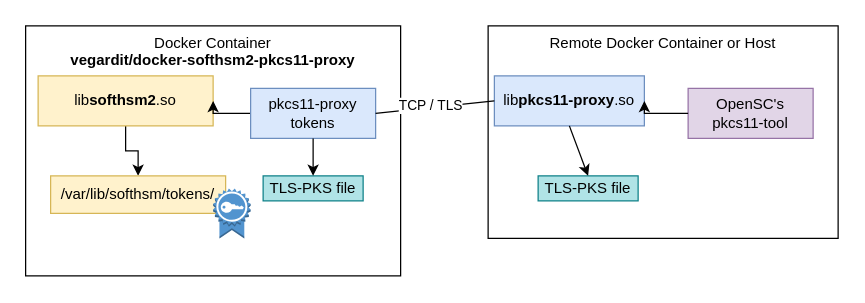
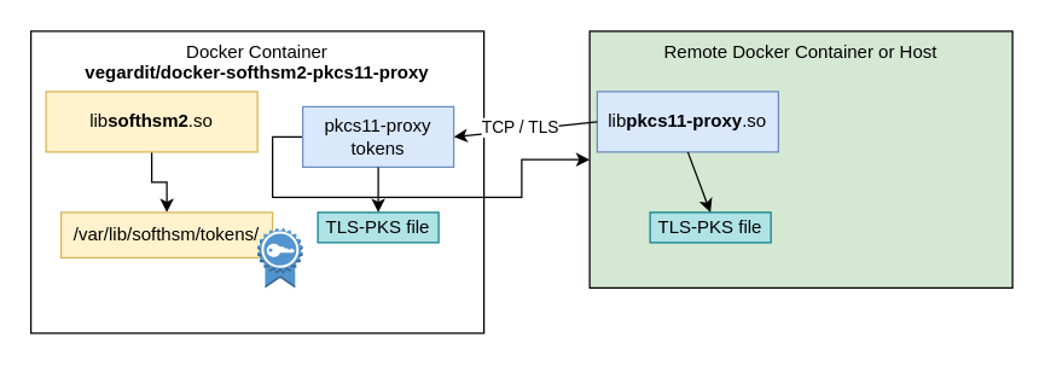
  <mxCell id="0" />
  <mxCell id="1" parent="0" />
  <mxCell id="2" value="Docker Container&lt;br&gt;&lt;b&gt;vegardit/docker-softhsm2-pkcs11-proxy&lt;/b&gt;&lt;br&gt;" style="rounded=0;whiteSpace=wrap;html=1;verticalAlign=top;" vertex="1" parent="1"><mxGeometry x="20" y="20" width="300" height="200" as="geometry" /></mxCell>
  <mxCell id="3" style="edgeStyle=orthogonalEdgeStyle;rounded=0;orthogonalLoop=1;jettySize=auto;html=1;exitX=0.5;exitY=1;exitDx=0;exitDy=0;entryX=0.5;entryY=0;entryDx=0;entryDy=0;" edge="1" parent="1" source="4" target="5"><mxGeometry relative="1" as="geometry" /></mxCell>
  <mxCell id="4" value="lib&lt;b&gt;softhsm2&lt;/b&gt;.so" style="rounded=0;whiteSpace=wrap;html=1;verticalAlign=middle;fillColor=#fff2cc;strokeColor=#d6b656;gradientDirection=east;" vertex="1" parent="1"><mxGeometry x="30" y="60" width="140" height="40" as="geometry" /></mxCell>
  <mxCell id="5" value="&lt;div&gt;/var/lib/softhsm/tokens/&lt;/div&gt;" style="rounded=0;whiteSpace=wrap;html=1;verticalAlign=middle;fillColor=#fff2cc;strokeColor=#d6b656;align=center;" vertex="1" parent="1"><mxGeometry x="40" y="140" width="140" height="30" as="geometry" /></mxCell>
- <mxCell id="6" style="edgeStyle=orthogonalEdgeStyle;rounded=0;orthogonalLoop=1;jettySize=auto;html=1;exitX=0;exitY=0.5;exitDx=0;exitDy=0;entryX=1;entryY=0.5;entryDx=0;entryDy=0;" edge="1" parent="1" source="7" target="4"><mxGeometry relative="1" as="geometry" /></mxCell>
+ <mxCell id="6" style="edgeStyle=orthogonalEdgeStyle;rounded=0;orthogonalLoop=1;jettySize=auto;html=1;exitX=0;exitY=0.5;exitDx=0;exitDy=0;" edge="1" parent="1" source="7" target="8"><mxGeometry relative="1" as="geometry" /></mxCell>
  <mxCell id="7" value="&lt;div&gt;pkcs11-proxy&lt;/div&gt;&lt;div&gt;tokens&lt;br&gt;&lt;/div&gt;" style="rounded=0;whiteSpace=wrap;html=1;verticalAlign=middle;fillColor=#dae8fc;strokeColor=#6c8ebf;" vertex="1" parent="1"><mxGeometry x="200" y="70" width="100" height="40" as="geometry" /></mxCell>
- <mxCell id="8" value="Remote Docker Container or Host" style="rounded=0;whiteSpace=wrap;html=1;verticalAlign=top;" vertex="1" parent="1"><mxGeometry x="390" y="20" width="280" height="170" as="geometry" /></mxCell>
- <mxCell id="9" value="OpenSC's&lt;br&gt;pkcs11-tool" style="rounded=0;whiteSpace=wrap;html=1;verticalAlign=middle;fillColor=#e1d5e7;strokeColor=#9673a6;" vertex="1" parent="1"><mxGeometry x="550" y="70" width="100" height="40" as="geometry" /></mxCell>
+ <mxCell id="8" value="Remote Docker Container or Host" style="rounded=0;whiteSpace=wrap;html=1;verticalAlign=top;fillColor=#d5e8d4;" vertex="1" parent="1"><mxGeometry x="390" y="20" width="280" height="170" as="geometry" /></mxCell>
  <mxCell id="10" value="lib&lt;b&gt;pkcs11-proxy&lt;/b&gt;.so" style="rounded=0;whiteSpace=wrap;html=1;verticalAlign=middle;fillColor=#dae8fc;strokeColor=#6c8ebf;" vertex="1" parent="1"><mxGeometry x="395" y="60" width="120" height="40" as="geometry" /></mxCell>
- <mxCell id="11" value="" style="endArrow=none;html=1;entryX=1;entryY=0.5;entryDx=0;entryDy=0;exitX=0;exitY=0.5;exitDx=0;exitDy=0;" edge="1" parent="1" source="10" target="7"><mxGeometry width="50" height="50" relative="1" as="geometry"><mxPoint x="600" y="480" as="sourcePoint" /><mxPoint x="650" y="430" as="targetPoint" /></mxGeometry></mxCell>
+ <mxCell id="11" value="" style="endArrow=classic;html=1;entryX=1;entryY=0.5;entryDx=0;entryDy=0;exitX=0;exitY=0.5;exitDx=0;exitDy=0;" edge="1" parent="1" source="10" target="7"><mxGeometry width="50" height="50" relative="1" as="geometry"><mxPoint x="600" y="480" as="sourcePoint" /><mxPoint x="650" y="430" as="targetPoint" /></mxGeometry></mxCell>
  <mxCell id="12" value="TCP / TLS" style="edgeLabel;html=1;align=center;verticalAlign=middle;resizable=0;points=[];" vertex="1" connectable="0" parent="11"><mxGeometry x="-0.219" relative="1" as="geometry"><mxPoint x="-15" as="offset" /></mxGeometry></mxCell>
- <mxCell id="13" style="edgeStyle=orthogonalEdgeStyle;rounded=0;orthogonalLoop=1;jettySize=auto;html=1;exitX=0;exitY=0.5;exitDx=0;exitDy=0;entryX=1;entryY=0.5;entryDx=0;entryDy=0;" edge="1" parent="1" source="9" target="10"><mxGeometry relative="1" as="geometry"><mxPoint x="180" y="100" as="sourcePoint" /><mxPoint x="140" y="100" as="targetPoint" /></mxGeometry></mxCell>
  <mxCell id="14" value="" style="outlineConnect=0;dashed=0;verticalLabelPosition=bottom;verticalAlign=top;align=center;html=1;shape=mxgraph.aws3.certificate;fillColor=#5294CF;gradientColor=none;" vertex="1" parent="1"><mxGeometry x="170" y="150" width="30" height="40" as="geometry" /></mxCell>
  <mxCell id="15" value="TLS-PKS file" style="rounded=0;whiteSpace=wrap;html=1;align=center;verticalAlign=middle;fillColor=#b0e3e6;strokeColor=#0e8088;" vertex="1" parent="1"><mxGeometry x="210" y="140" width="80" height="20" as="geometry" /></mxCell>
  <mxCell id="16" value="TLS-PKS file" style="rounded=0;whiteSpace=wrap;html=1;align=center;verticalAlign=middle;fillColor=#b0e3e6;strokeColor=#0e8088;" vertex="1" parent="1"><mxGeometry x="430" y="140" width="80" height="20" as="geometry" /></mxCell>
  <mxCell id="17" value="" style="endArrow=classic;html=1;entryX=0.5;entryY=0;entryDx=0;entryDy=0;exitX=0.5;exitY=1;exitDx=0;exitDy=0;" edge="1" parent="1" source="10" target="16"><mxGeometry width="50" height="50" relative="1" as="geometry"><mxPoint x="510" y="320" as="sourcePoint" /><mxPoint x="560" y="270" as="targetPoint" /></mxGeometry></mxCell>
  <mxCell id="18" value="" style="endArrow=classic;html=1;entryX=0.5;entryY=0;entryDx=0;entryDy=0;exitX=0.5;exitY=1;exitDx=0;exitDy=0;" edge="1" parent="1" source="7" target="15"><mxGeometry width="50" height="50" relative="1" as="geometry"><mxPoint x="475" y="120" as="sourcePoint" /><mxPoint x="475" y="150" as="targetPoint" /></mxGeometry></mxCell>
